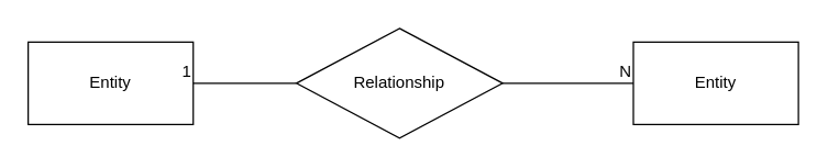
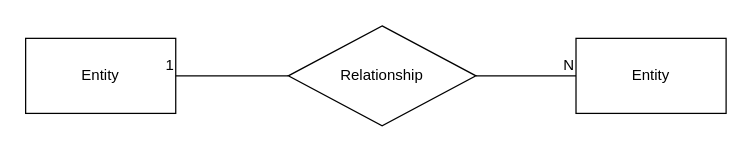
  <mxCell id="0" />
  <mxCell id="1" parent="0" />
  <mxCell id="2" value="Entity" style="rounded=0;whiteSpace=wrap;html=1;" vertex="1" parent="1"><mxGeometry x="20" y="30" width="120" height="60" as="geometry" /></mxCell>
  <mxCell id="3" value="Entity" style="rounded=0;whiteSpace=wrap;html=1;" vertex="1" parent="1"><mxGeometry x="460" y="30" width="120" height="60" as="geometry" /></mxCell>
- <mxCell id="4" value="Relationship" style="rhombus;whiteSpace=wrap;html=1;" vertex="1" parent="1"><mxGeometry x="215" y="20" width="150" height="80" as="geometry" /></mxCell>
+ <mxCell id="4" value="Relationship" style="rhombus;whiteSpace=wrap;html=1;" vertex="1" parent="1"><mxGeometry x="230" y="20" width="150" height="80" as="geometry" /></mxCell>
  <mxCell id="5" value="" style="endArrow=none;html=1;rounded=0;exitX=0;exitY=0.5;exitDx=0;exitDy=0;entryX=1;entryY=0.5;entryDx=0;entryDy=0;" edge="1" parent="1" source="4" target="2"><mxGeometry relative="1" as="geometry"><mxPoint x="180" y="80" as="sourcePoint" /><mxPoint x="190" y="160" as="targetPoint" /></mxGeometry></mxCell>
  <mxCell id="6" value="1" style="resizable=0;html=1;whiteSpace=wrap;align=right;verticalAlign=bottom;" connectable="0" vertex="1" parent="5"><mxGeometry x="1" relative="1" as="geometry" /></mxCell>
  <mxCell id="7" value="" style="endArrow=none;html=1;rounded=0;entryX=0;entryY=0.5;entryDx=0;entryDy=0;exitX=1;exitY=0.5;exitDx=0;exitDy=0;" edge="1" parent="1" source="4" target="3"><mxGeometry relative="1" as="geometry"><mxPoint x="180" y="80" as="sourcePoint" /><mxPoint x="340" y="80" as="targetPoint" /></mxGeometry></mxCell>
  <mxCell id="8" value="N" style="resizable=0;html=1;whiteSpace=wrap;align=right;verticalAlign=bottom;" connectable="0" vertex="1" parent="7"><mxGeometry x="1" relative="1" as="geometry" /></mxCell>
